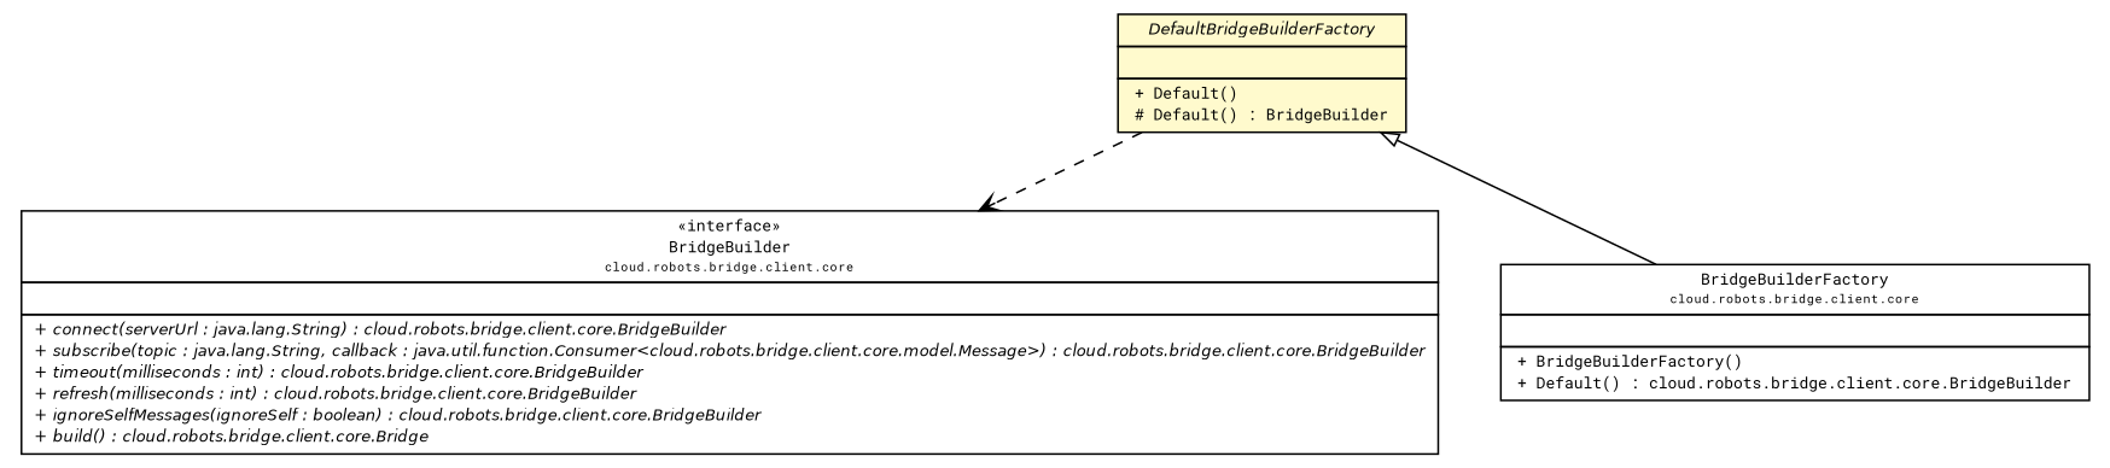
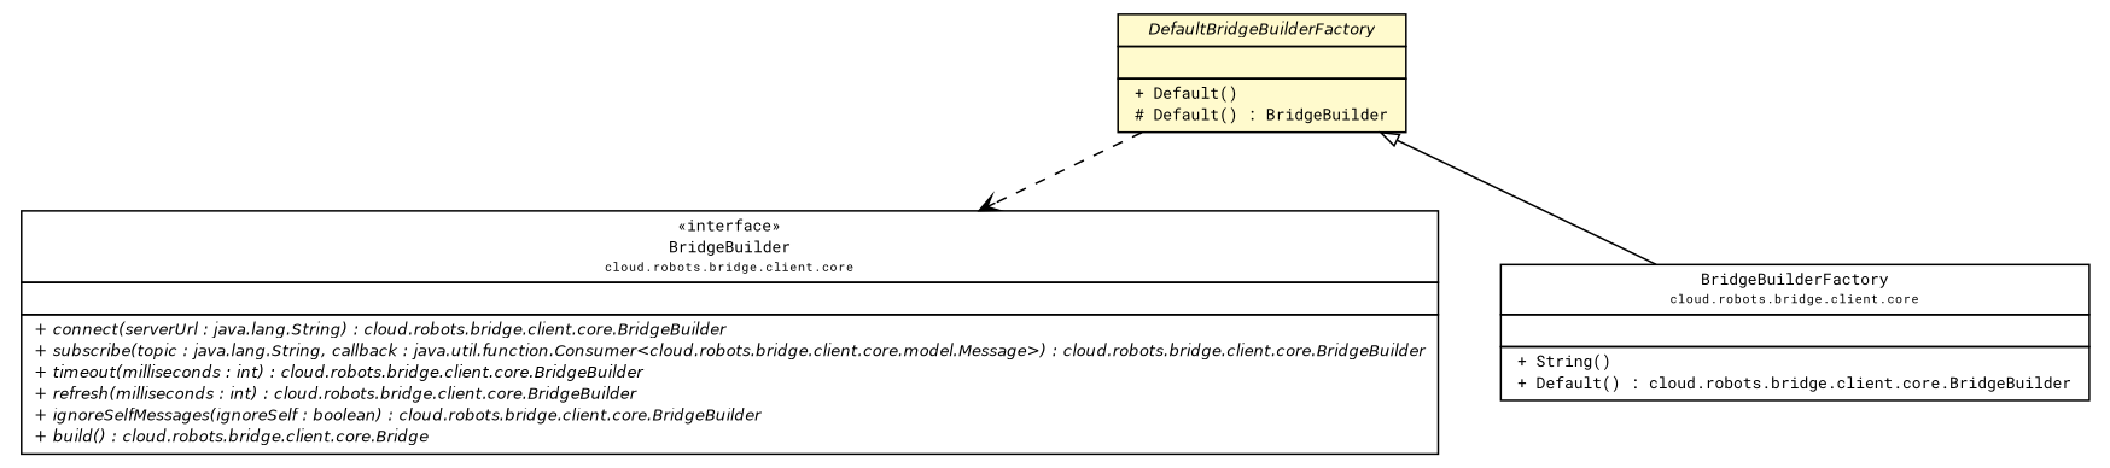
  digraph {
    fontname="Roboto Mono"
    nodesep=0.25
    ranksep=0.5
    node [fontcolor=black fontname="Roboto Mono" fontsize=9.0 shape=plaintext]
    edge [fontname="Roboto Mono" headport=p labelfontname=Helvetica labelfontsize=10 tailport=p]
    n1 [label=<<table title="cloud.robots.bridge.client.core.BridgeBuilder" border="0" cellborder="1" cellspacing="0" cellpadding="2" port="p" href="../core/BridgeBuilder.html"> 		<tr><td><table border="0" cellspacing="0" cellpadding="1"> <tr><td align="center" balign="center"> &#171;interface&#187; </td></tr> <tr><td align="center" balign="center"> BridgeBuilder </td></tr> <tr><td align="center" balign="center"><font point-size="7.0"> cloud.robots.bridge.client.core </font></td></tr> 		</table></td></tr> 		<tr><td><table border="0" cellspacing="0" cellpadding="1"> <tr><td align="left" balign="left">  </td></tr> 		</table></td></tr> 		<tr><td><table border="0" cellspacing="0" cellpadding="1"> <tr><td align="left" balign="left"><font face="Helvetica-Oblique" point-size="9.0"> + connect(serverUrl : java.lang.String) : cloud.robots.bridge.client.core.BridgeBuilder </font></td></tr> <tr><td align="left" balign="left"><font face="Helvetica-Oblique" point-size="9.0"> + subscribe(topic : java.lang.String, callback : java.util.function.Consumer&lt;cloud.robots.bridge.client.core.model.Message&gt;) : cloud.robots.bridge.client.core.BridgeBuilder </font></td></tr> <tr><td align="left" balign="left"><font face="Helvetica-Oblique" point-size="9.0"> + timeout(milliseconds : int) : cloud.robots.bridge.client.core.BridgeBuilder </font></td></tr> <tr><td align="left" balign="left"><font face="Helvetica-Oblique" point-size="9.0"> + refresh(milliseconds : int) : cloud.robots.bridge.client.core.BridgeBuilder </font></td></tr> <tr><td align="left" balign="left"><font face="Helvetica-Oblique" point-size="9.0"> + ignoreSelfMessages(ignoreSelf : boolean) : cloud.robots.bridge.client.core.BridgeBuilder </font></td></tr> <tr><td align="left" balign="left"><font face="Helvetica-Oblique" point-size="9.0"> + build() : cloud.robots.bridge.client.core.Bridge </font></td></tr> 		</table></td></tr> 		</table>>]
-   n2 [label=<<table title="cloud.robots.bridge.client.core.BridgeBuilderFactory" border="0" cellborder="1" cellspacing="0" cellpadding="2" port="p" href="../core/BridgeBuilderFactory.html"> 		<tr><td><table border="0" cellspacing="0" cellpadding="1"> <tr><td align="center" balign="center"> BridgeBuilderFactory </td></tr> <tr><td align="center" balign="center"><font point-size="7.0"> cloud.robots.bridge.client.core </font></td></tr> 		</table></td></tr> 		<tr><td><table border="0" cellspacing="0" cellpadding="1"> <tr><td align="left" balign="left">  </td></tr> 		</table></td></tr> 		<tr><td><table border="0" cellspacing="0" cellpadding="1"> <tr><td align="left" balign="left"> + BridgeBuilderFactory() </td></tr> <tr><td align="left" balign="left"> + Default() : cloud.robots.bridge.client.core.BridgeBuilder </td></tr> 		</table></td></tr> 		</table>>]
+   n2 [label=<<table title="cloud.robots.bridge.client.core.BridgeBuilderFactory" border="0" cellborder="1" cellspacing="0" cellpadding="2" port="p" href="../core/BridgeBuilderFactory.html"> 		<tr><td><table border="0" cellspacing="0" cellpadding="1"> <tr><td align="center" balign="center"> BridgeBuilderFactory </td></tr> <tr><td align="center" balign="center"><font point-size="7.0"> cloud.robots.bridge.client.core </font></td></tr> 		</table></td></tr> 		<tr><td><table border="0" cellspacing="0" cellpadding="1"> <tr><td align="left" balign="left">  </td></tr> 		</table></td></tr> 		<tr><td><table border="0" cellspacing="0" cellpadding="1"> <tr><td align="left" balign="left"> + String() </td></tr> <tr><td align="left" balign="left"> + Default() : cloud.robots.bridge.client.core.BridgeBuilder </td></tr> 		</table></td></tr> 		</table>>]
    n3 [label=<<table title="cloud.robots.bridge.client.internal.DefaultBridgeBuilderFactory" border="0" cellborder="1" cellspacing="0" cellpadding="2" port="p" bgcolor="lemonChiffon" href="./DefaultBridgeBuilderFactory.html"> 		<tr><td><table border="0" cellspacing="0" cellpadding="1"> <tr><td align="center" balign="center"><font face="Helvetica-Oblique"> DefaultBridgeBuilderFactory </font></td></tr> 		</table></td></tr> 		<tr><td><table border="0" cellspacing="0" cellpadding="1"> <tr><td align="left" balign="left">  </td></tr> 		</table></td></tr> 		<tr><td><table border="0" cellspacing="0" cellpadding="1"> <tr><td align="left" balign="left"> + Default() </td></tr> <tr><td align="left" balign="left"> # Default() : BridgeBuilder </td></tr> 		</table></td></tr> 		</table>>]
    n3 -> n1 [arrowhead=open color=black fontcolor=black fontsize=10.0 style=dashed]
    n3 -> n2 [arrowtail=empty dir=back fontsize=10]
  }
